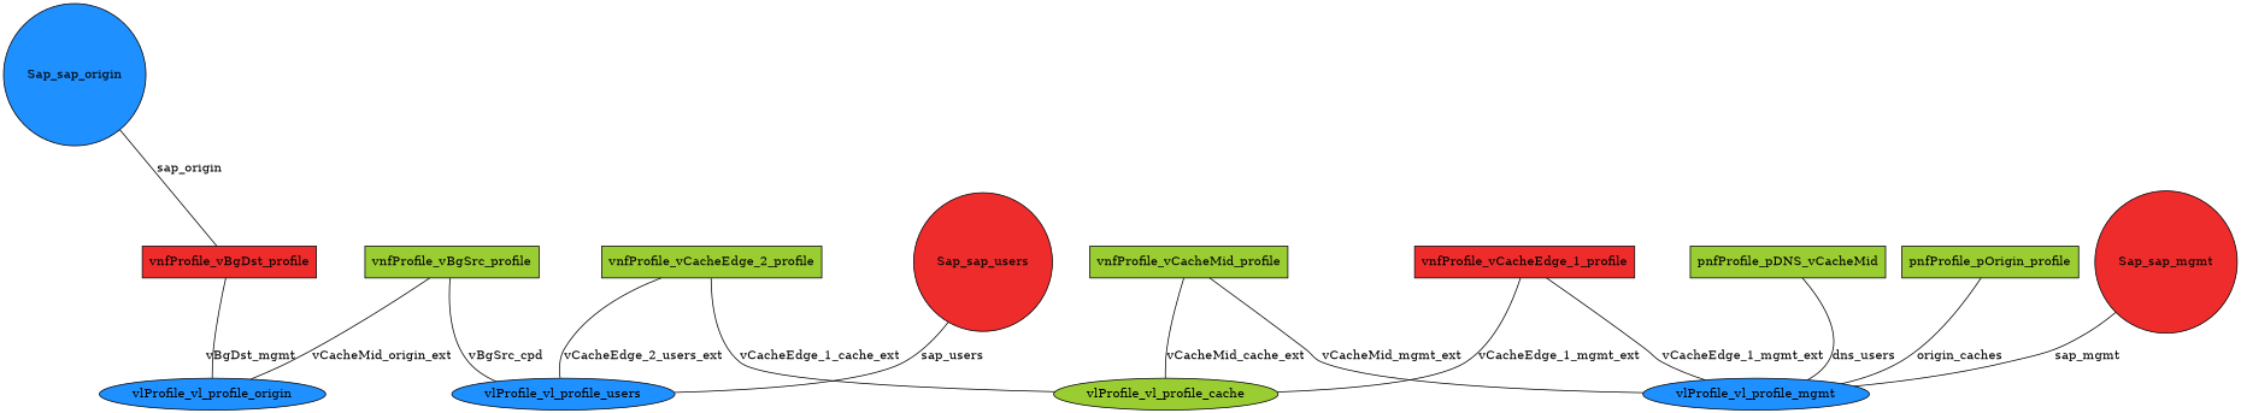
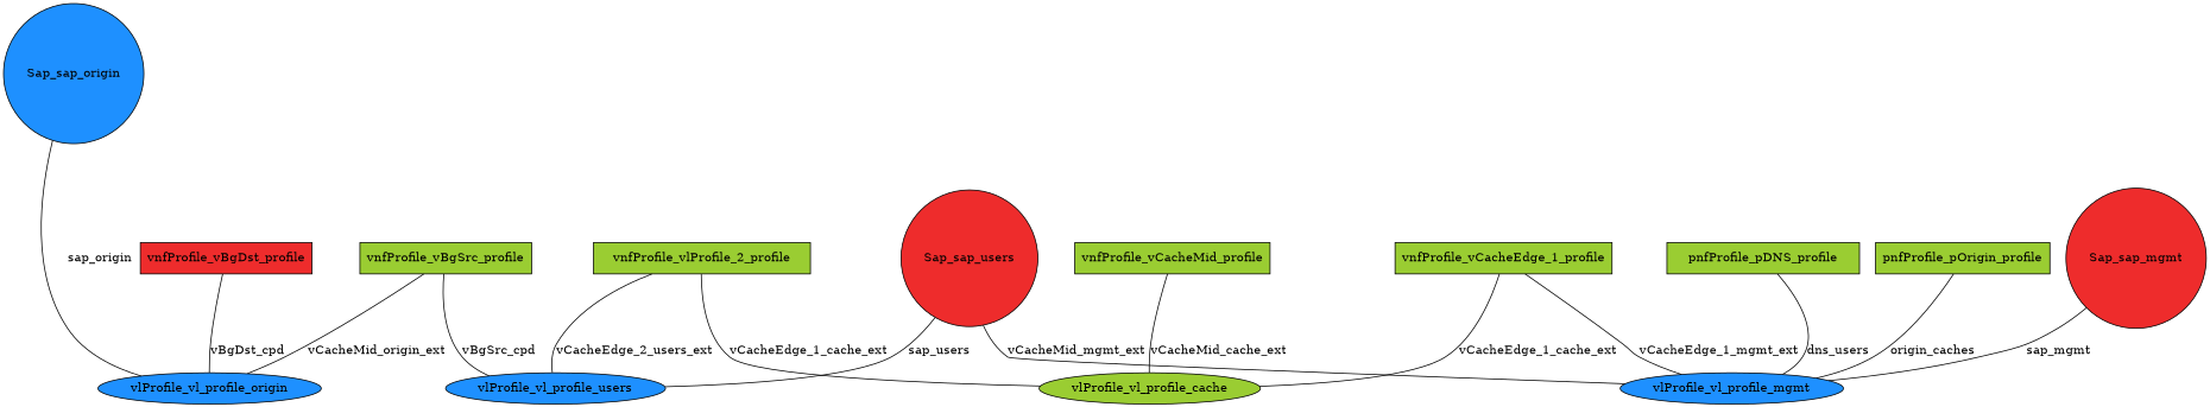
  strict graph {
    node [fillcolor=yellowgreen shape=box style=filled]
    n1 [label=vnfProfile_vCacheMid_profile]
    n2 [fillcolor=dodgerblue label=vlProfile_vl_profile_mgmt shape=oval]
    n3 [label=vlProfile_vl_profile_cache shape=oval]
    n4 [fillcolor=dodgerblue label=vlProfile_vl_profile_origin shape=oval]
-   n5 [fillcolor=firebrick2 label=vnfProfile_vCacheEdge_1_profile]
+   n5 [label=vnfProfile_vCacheEdge_1_profile]
    n6 [fillcolor=dodgerblue label=vlProfile_vl_profile_users shape=oval]
-   n7 [label=vnfProfile_vCacheEdge_2_profile]
-   n8 [label=pnfProfile_pDNS_vCacheMid]
+   n7 [label=vnfProfile_vlProfile_2_profile]
+   n8 [label=pnfProfile_pDNS_profile]
    n9 [label=pnfProfile_pOrigin_profile]
    n10 [fillcolor=firebrick2 label=Sap_sap_mgmt shape=circle]
    n11 [fillcolor=firebrick2 label=Sap_sap_users shape=circle]
    n12 [fillcolor=dodgerblue label=Sap_sap_origin shape=circle]
    n13 [label=vnfProfile_vBgSrc_profile]
    n14 [fillcolor=firebrick2 label=vnfProfile_vBgDst_profile]
-   n1 -- n2 [label=vCacheMid_mgmt_ext]
+   n11 -- n2 [label=vCacheMid_mgmt_ext]
    n1 -- n3 [label=vCacheMid_cache_ext]
    n5 -- n2 [label=vCacheEdge_1_mgmt_ext]
-   n5 -- n3 [label=vCacheEdge_1_mgmt_ext]
+   n5 -- n3 [label=vCacheEdge_1_cache_ext]
    n7 -- n3 [label=vCacheEdge_1_cache_ext]
    n7 -- n6 [label=vCacheEdge_2_users_ext]
    n8 -- n2 [label=dns_users]
    n9 -- n2 [label=origin_caches]
    n10 -- n2 [label=sap_mgmt]
    n11 -- n6 [label=sap_users]
-   n12 -- n14 [label=sap_origin]
+   n12 -- n4 [label=sap_origin]
    n13 -- n4 [label=vCacheMid_origin_ext]
    n13 -- n6 [label=vBgSrc_cpd]
-   n14 -- n4 [label=vBgDst_mgmt]
+   n14 -- n4 [label=vBgDst_cpd]
  }
